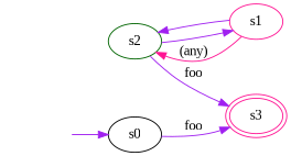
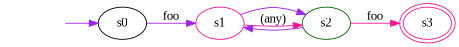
  digraph {
    fontname="Liberation Serif"
    rankdir=LR
    node [color=deeppink fontname="Liberation Serif"]
    edge [color=purple fontname="Liberation Serif"]
    s0 [color=black]
    s1
    s2 [color=darkgreen]
    s3 [peripheries=2]
    _start_ [style=invis color=""]
-   s0 -> s3 [label=foo]
+   s0 -> s1 [label=foo]
    s1 -> s2
    s1 -> s2 [color=deeppink label="(any)"]
    s2 -> s1
-   s2 -> s3 [label=foo]
+   s2 -> s3 [color=deeppink label=foo]
    _start_ -> s0
  }
